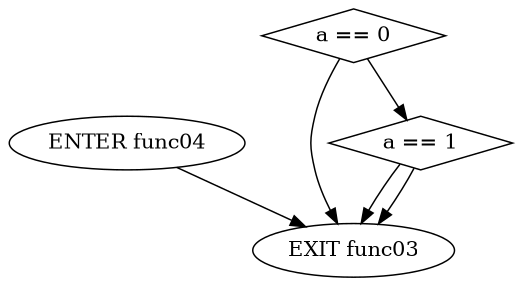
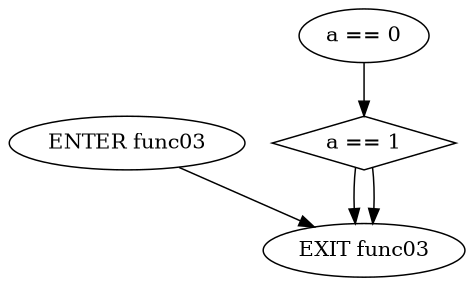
  digraph {
-   n1 [label="ENTER func04"]
+   n1 [label="ENTER func03"]
    n2 [label="EXIT func03"]
-   n3 [label="a == 0" shape=diamond]
+   n3 [label="a == 0" shape=ellipse]
    n4 [label="a == 1" shape=diamond]
    n1 -> n2
-   n3 -> n2
    n3 -> n4
    n4 -> n2
    n4 -> n2
  }
